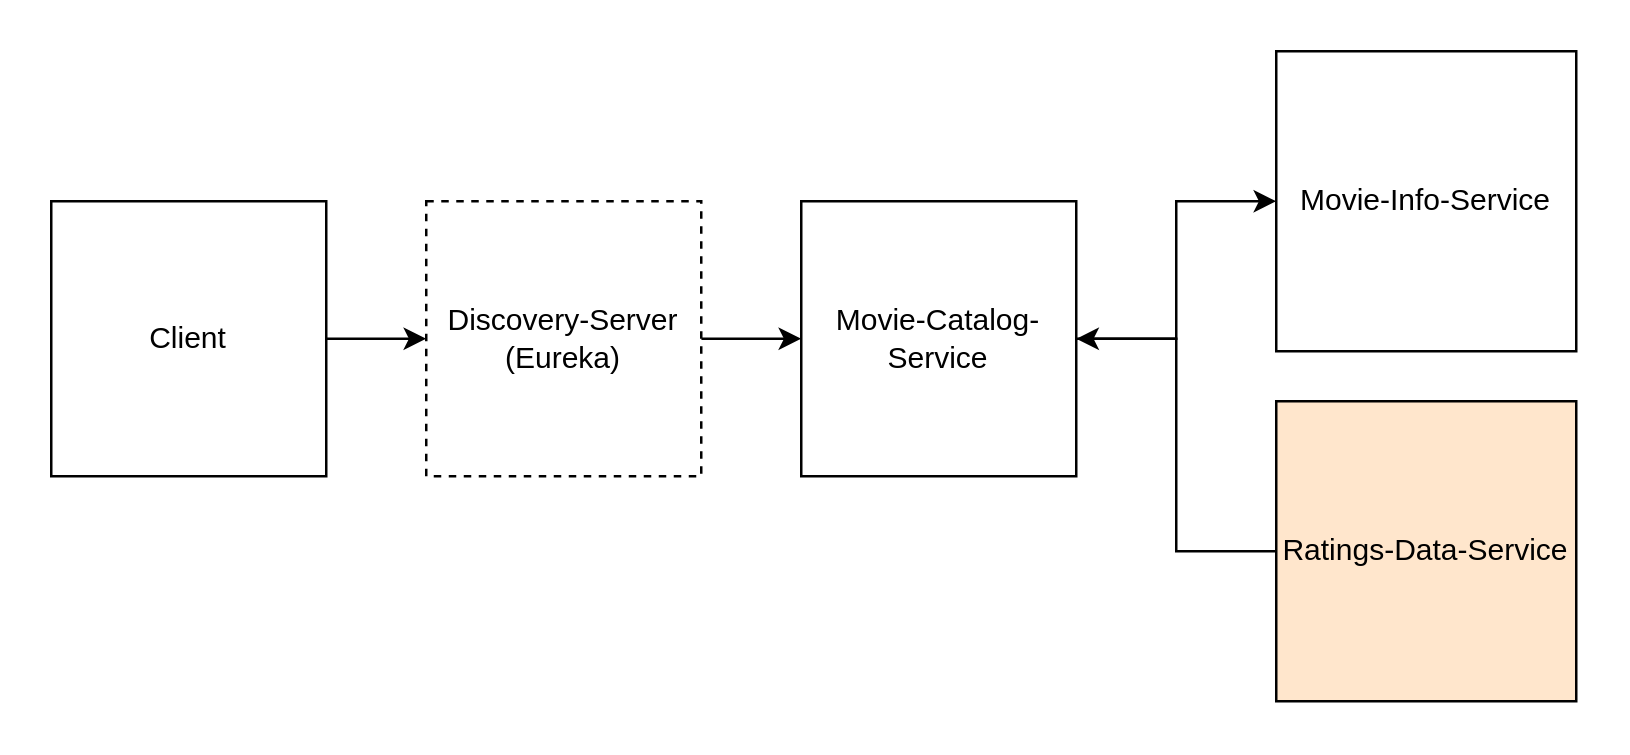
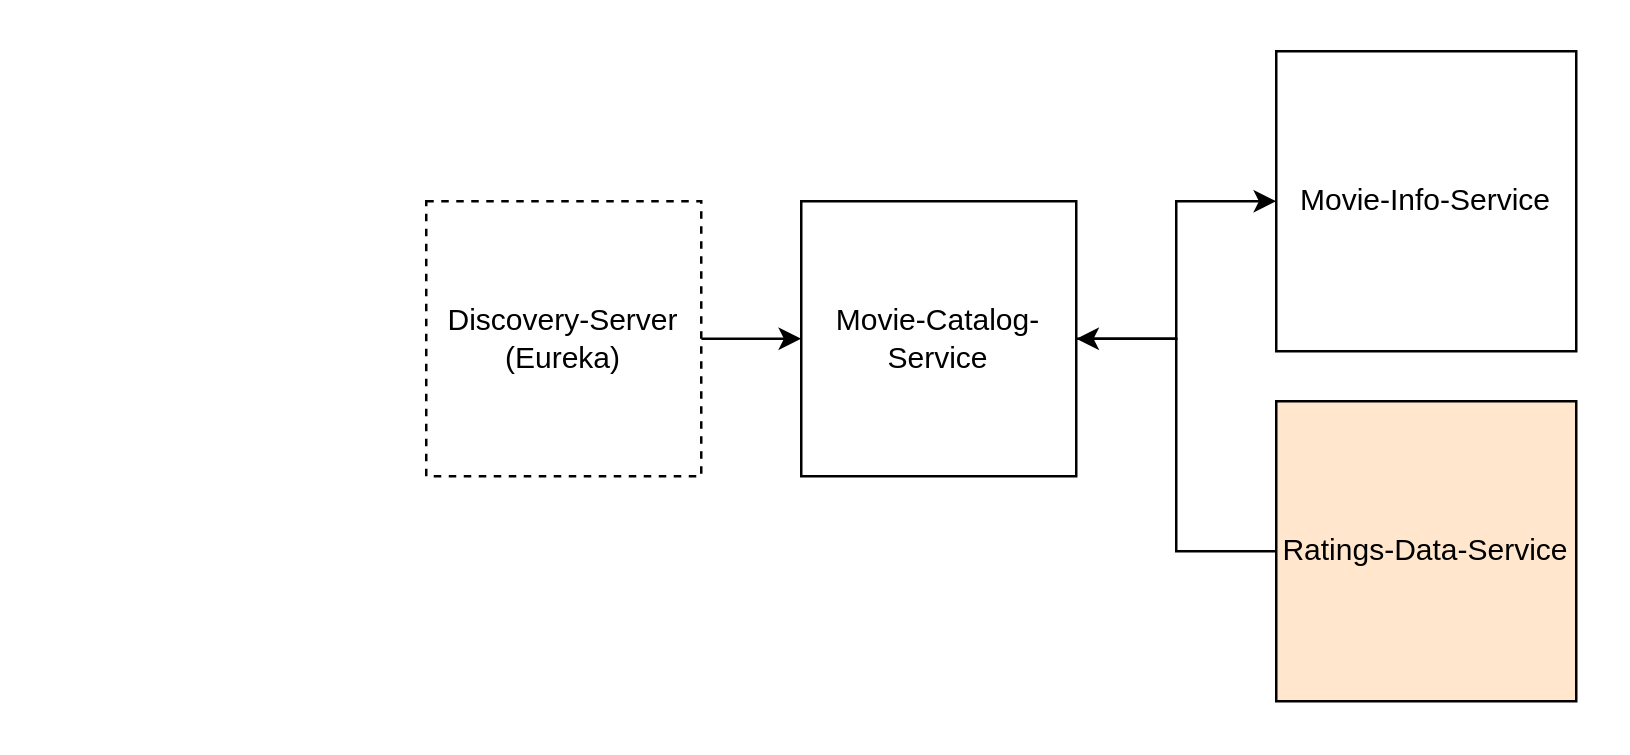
  <mxCell id="0" />
  <mxCell id="1" parent="0" />
- <mxCell id="2" style="edgeStyle=orthogonalEdgeStyle;rounded=0;orthogonalLoop=1;jettySize=auto;html=1;exitX=1;exitY=0.5;exitDx=0;exitDy=0;entryX=0;entryY=0.5;entryDx=0;entryDy=0;" edge="1" parent="1" source="3" target="5"><mxGeometry relative="1" as="geometry" /></mxCell>
- <mxCell id="3" value="Client" style="whiteSpace=wrap;html=1;aspect=fixed;" vertex="1" parent="1"><mxGeometry x="20" y="80" width="110" height="110" as="geometry" /></mxCell>
  <mxCell id="4" style="edgeStyle=orthogonalEdgeStyle;rounded=0;orthogonalLoop=1;jettySize=auto;html=1;exitX=1;exitY=0.5;exitDx=0;exitDy=0;entryX=0;entryY=0.5;entryDx=0;entryDy=0;" edge="1" parent="1" source="5" target="10"><mxGeometry relative="1" as="geometry" /></mxCell>
  <mxCell id="5" value="Discovery-Server&lt;br&gt;(Eureka)" style="whiteSpace=wrap;html=1;aspect=fixed;dashed=1;" vertex="1" parent="1"><mxGeometry x="170" y="80" width="110" height="110" as="geometry" /></mxCell>
  <mxCell id="6" style="edgeStyle=orthogonalEdgeStyle;rounded=0;orthogonalLoop=1;jettySize=auto;html=1;entryX=1;entryY=0.5;entryDx=0;entryDy=0;" edge="1" parent="1" source="7" target="10"><mxGeometry relative="1" as="geometry" /></mxCell>
  <mxCell id="7" value="Ratings-Data-Service" style="whiteSpace=wrap;html=1;aspect=fixed;fillColor=#ffe6cc;" vertex="1" parent="1"><mxGeometry x="510" y="160" width="120" height="120" as="geometry" /></mxCell>
  <mxCell id="8" value="Movie-Info-Service" style="whiteSpace=wrap;html=1;aspect=fixed;" vertex="1" parent="1"><mxGeometry x="510" y="20" width="120" height="120" as="geometry" /></mxCell>
  <mxCell id="9" style="edgeStyle=orthogonalEdgeStyle;rounded=0;orthogonalLoop=1;jettySize=auto;html=1;exitX=1;exitY=0.5;exitDx=0;exitDy=0;entryX=0;entryY=0.5;entryDx=0;entryDy=0;" edge="1" parent="1" source="10" target="8"><mxGeometry relative="1" as="geometry" /></mxCell>
  <mxCell id="10" value="Movie-Catalog-Service&lt;br&gt;" style="whiteSpace=wrap;html=1;aspect=fixed;" vertex="1" parent="1"><mxGeometry x="320" y="80" width="110" height="110" as="geometry" /></mxCell>
